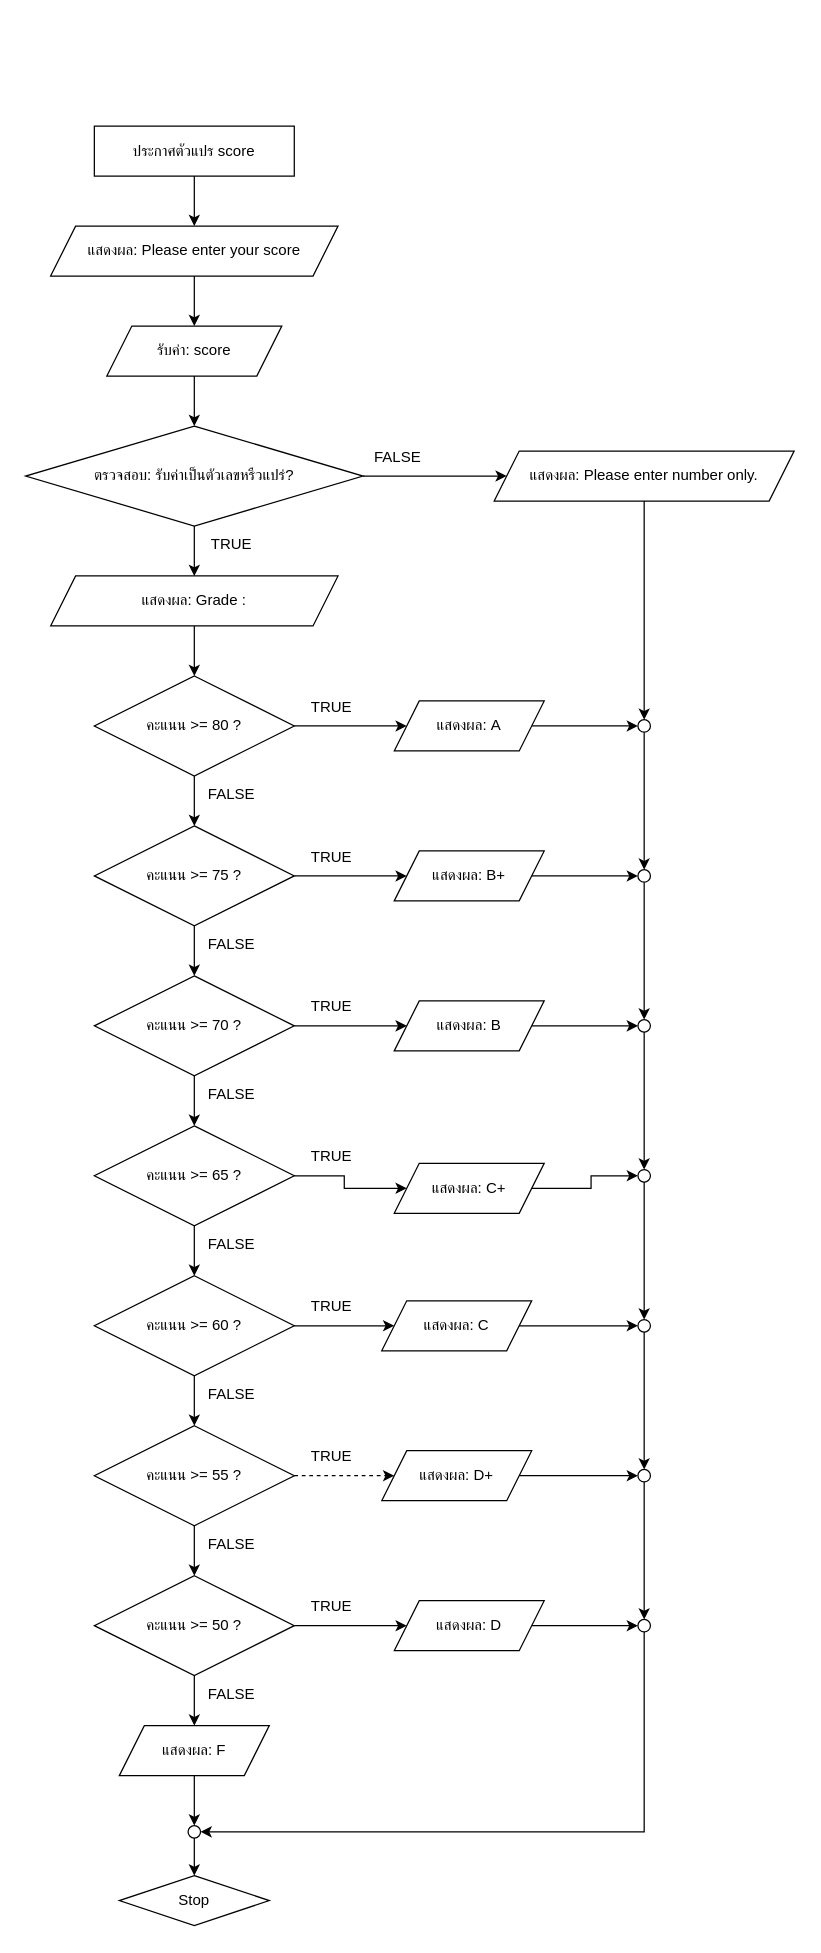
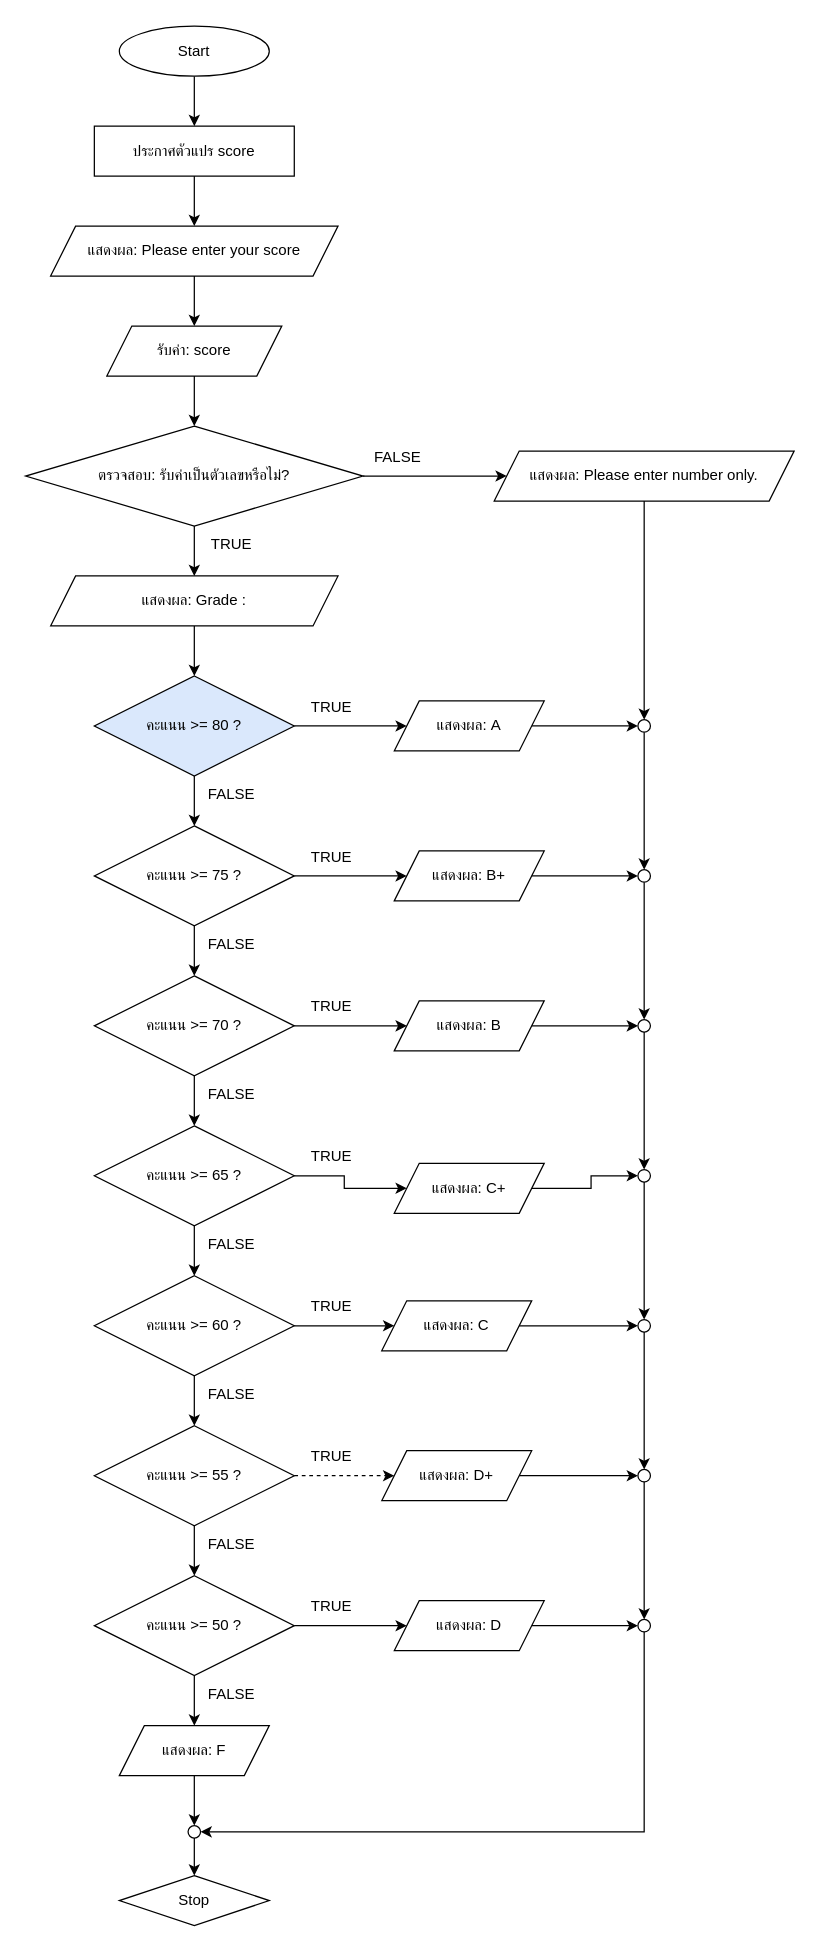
  <mxCell id="0" />
  <mxCell id="1" parent="0" />
+ <mxCell id="2" value="" style="edgeStyle=orthogonalEdgeStyle;rounded=0;orthogonalLoop=1;jettySize=auto;html=1;" edge="1" parent="1" source="3" target="30"><mxGeometry relative="1" as="geometry" /></mxCell>
+ <mxCell id="3" value="Start" style="ellipse;whiteSpace=wrap;html=1;" vertex="1" parent="1"><mxGeometry x="95" width="120" height="40" as="geometry" y="20" /></mxCell>
  <mxCell id="4" value="" style="edgeStyle=orthogonalEdgeStyle;rounded=0;orthogonalLoop=1;jettySize=auto;html=1;" edge="1" parent="1" source="6" target="36"><mxGeometry relative="1" as="geometry" /></mxCell>
  <mxCell id="5" value="" style="edgeStyle=orthogonalEdgeStyle;rounded=0;orthogonalLoop=1;jettySize=auto;html=1;" edge="1" parent="1" source="6" target="38"><mxGeometry relative="1" as="geometry" /></mxCell>
- <mxCell id="6" value="ตรวจสอบ: รับค่าเป็นตัวเลขหรืวแปร่?" style="rhombus;whiteSpace=wrap;html=1;" vertex="1" parent="1"><mxGeometry x="20" y="340" width="270" height="80" as="geometry" /></mxCell>
+ <mxCell id="6" value="ตรวจสอบ: รับค่าเป็นตัวเลขหรือไม่?" style="rhombus;whiteSpace=wrap;html=1;" vertex="1" parent="1"><mxGeometry x="20" y="340" width="270" height="80" as="geometry" /></mxCell>
  <mxCell id="7" value="" style="edgeStyle=orthogonalEdgeStyle;rounded=0;orthogonalLoop=1;jettySize=auto;html=1;" edge="1" parent="1" source="9" target="40"><mxGeometry relative="1" as="geometry" /></mxCell>
  <mxCell id="8" value="" style="edgeStyle=orthogonalEdgeStyle;rounded=0;orthogonalLoop=1;jettySize=auto;html=1;" edge="1" parent="1" source="9" target="12"><mxGeometry relative="1" as="geometry" /></mxCell>
- <mxCell id="9" value="คะแนน &gt;= 80 ?" style="rhombus;whiteSpace=wrap;html=1;" vertex="1" parent="1"><mxGeometry x="75" y="540" width="160" height="80" as="geometry" /></mxCell>
+ <mxCell id="9" value="คะแนน &gt;= 80 ?" style="rhombus;whiteSpace=wrap;html=1;fillColor=#dae8fc;" vertex="1" parent="1"><mxGeometry x="75" y="540" width="160" height="80" as="geometry" /></mxCell>
  <mxCell id="10" value="" style="edgeStyle=orthogonalEdgeStyle;rounded=0;orthogonalLoop=1;jettySize=auto;html=1;" edge="1" parent="1" source="12" target="42"><mxGeometry relative="1" as="geometry" /></mxCell>
  <mxCell id="11" value="" style="edgeStyle=orthogonalEdgeStyle;rounded=0;orthogonalLoop=1;jettySize=auto;html=1;" edge="1" parent="1" source="12" target="15"><mxGeometry relative="1" as="geometry" /></mxCell>
  <mxCell id="12" value="คะแนน &gt;= 75 ?" style="rhombus;whiteSpace=wrap;html=1;" vertex="1" parent="1"><mxGeometry x="75" y="660" width="160" height="80" as="geometry" /></mxCell>
  <mxCell id="13" value="" style="edgeStyle=orthogonalEdgeStyle;rounded=0;orthogonalLoop=1;jettySize=auto;html=1;" edge="1" parent="1" source="15" target="44"><mxGeometry relative="1" as="geometry" /></mxCell>
  <mxCell id="14" value="" style="edgeStyle=orthogonalEdgeStyle;rounded=0;orthogonalLoop=1;jettySize=auto;html=1;" edge="1" parent="1" source="15" target="18"><mxGeometry relative="1" as="geometry" /></mxCell>
  <mxCell id="15" value="คะแนน &gt;= 70 ?" style="rhombus;whiteSpace=wrap;html=1;" vertex="1" parent="1"><mxGeometry x="75" y="780" width="160" height="80" as="geometry" /></mxCell>
  <mxCell id="16" value="" style="edgeStyle=orthogonalEdgeStyle;rounded=0;orthogonalLoop=1;jettySize=auto;html=1;" edge="1" parent="1" source="18" target="46"><mxGeometry relative="1" as="geometry" /></mxCell>
  <mxCell id="17" value="" style="edgeStyle=orthogonalEdgeStyle;rounded=0;orthogonalLoop=1;jettySize=auto;html=1;" edge="1" parent="1" source="18" target="21"><mxGeometry relative="1" as="geometry" /></mxCell>
  <mxCell id="18" value="คะแนน &gt;= 65 ?" style="rhombus;whiteSpace=wrap;html=1;" vertex="1" parent="1"><mxGeometry x="75" y="900" width="160" height="80" as="geometry" /></mxCell>
  <mxCell id="19" value="" style="edgeStyle=orthogonalEdgeStyle;rounded=0;orthogonalLoop=1;jettySize=auto;html=1;" edge="1" parent="1" source="21" target="48"><mxGeometry relative="1" as="geometry" /></mxCell>
  <mxCell id="20" value="" style="edgeStyle=orthogonalEdgeStyle;rounded=0;orthogonalLoop=1;jettySize=auto;html=1;" edge="1" parent="1" source="21" target="24"><mxGeometry relative="1" as="geometry" /></mxCell>
  <mxCell id="21" value="คะแนน &gt;= 60 ?" style="rhombus;whiteSpace=wrap;html=1;" vertex="1" parent="1"><mxGeometry x="75" y="1020" width="160" height="80" as="geometry" /></mxCell>
  <mxCell id="22" value="" style="edgeStyle=orthogonalEdgeStyle;rounded=0;orthogonalLoop=1;jettySize=auto;html=1;dashed=1;" edge="1" parent="1" source="24" target="50"><mxGeometry relative="1" as="geometry" /></mxCell>
  <mxCell id="23" value="" style="edgeStyle=orthogonalEdgeStyle;rounded=0;orthogonalLoop=1;jettySize=auto;html=1;" edge="1" parent="1" source="24" target="27"><mxGeometry relative="1" as="geometry" /></mxCell>
  <mxCell id="24" value="คะแนน &gt;= 55 ?" style="rhombus;whiteSpace=wrap;html=1;" vertex="1" parent="1"><mxGeometry x="75" y="1140" width="160" height="80" as="geometry" /></mxCell>
  <mxCell id="25" value="" style="edgeStyle=orthogonalEdgeStyle;rounded=0;orthogonalLoop=1;jettySize=auto;html=1;" edge="1" parent="1" source="27" target="52"><mxGeometry relative="1" as="geometry" /></mxCell>
  <mxCell id="26" value="" style="edgeStyle=orthogonalEdgeStyle;rounded=0;orthogonalLoop=1;jettySize=auto;html=1;" edge="1" parent="1" source="27" target="54"><mxGeometry relative="1" as="geometry" /></mxCell>
  <mxCell id="27" value="คะแนน &gt;= 50 ?" style="rhombus;whiteSpace=wrap;html=1;" vertex="1" parent="1"><mxGeometry x="75" y="1260" width="160" height="80" as="geometry" /></mxCell>
  <mxCell id="28" value="Stop" style="rhombus;whiteSpace=wrap;html=1;" vertex="1" parent="1"><mxGeometry x="95" y="1500" width="120" height="40" as="geometry" /></mxCell>
  <mxCell id="29" value="" style="edgeStyle=orthogonalEdgeStyle;rounded=0;orthogonalLoop=1;jettySize=auto;html=1;" edge="1" parent="1" source="30" target="32"><mxGeometry relative="1" as="geometry" /></mxCell>
  <mxCell id="30" value="ประกาศตัวแปร score" style="parallelogram;whiteSpace=wrap;html=1;" vertex="1" parent="1"><mxGeometry x="75" y="100" width="160" height="40" as="geometry" /></mxCell>
  <mxCell id="31" value="" style="edgeStyle=orthogonalEdgeStyle;rounded=0;orthogonalLoop=1;jettySize=auto;html=1;" edge="1" parent="1" source="32" target="34"><mxGeometry relative="1" as="geometry" /></mxCell>
  <mxCell id="32" value="แสดงผล: Please enter your score" style="shape=parallelogram;perimeter=parallelogramPerimeter;whiteSpace=wrap;html=1;fixedSize=1;" vertex="1" parent="1"><mxGeometry x="40" y="180" width="230" height="40" as="geometry" /></mxCell>
  <mxCell id="33" value="" style="edgeStyle=orthogonalEdgeStyle;rounded=0;orthogonalLoop=1;jettySize=auto;html=1;" edge="1" parent="1" source="34" target="6"><mxGeometry relative="1" as="geometry" /></mxCell>
  <mxCell id="34" value="รับค่า: score" style="shape=parallelogram;perimeter=parallelogramPerimeter;whiteSpace=wrap;html=1;fixedSize=1;" vertex="1" parent="1"><mxGeometry x="85" y="260" width="140" height="40" as="geometry" /></mxCell>
  <mxCell id="35" style="edgeStyle=orthogonalEdgeStyle;rounded=0;orthogonalLoop=1;jettySize=auto;html=1;entryX=0.5;entryY=0;entryDx=0;entryDy=0;" edge="1" parent="1" source="36" target="56"><mxGeometry relative="1" as="geometry" /></mxCell>
  <mxCell id="36" value="แสดงผล: Please enter number only." style="shape=parallelogram;perimeter=parallelogramPerimeter;whiteSpace=wrap;html=1;fixedSize=1;" vertex="1" parent="1"><mxGeometry x="395" y="360" width="240" height="40" as="geometry" /></mxCell>
  <mxCell id="37" value="" style="edgeStyle=orthogonalEdgeStyle;rounded=0;orthogonalLoop=1;jettySize=auto;html=1;" edge="1" parent="1" source="38" target="9"><mxGeometry relative="1" as="geometry" /></mxCell>
  <mxCell id="38" value="แสดงผล: Grade :" style="shape=parallelogram;perimeter=parallelogramPerimeter;whiteSpace=wrap;html=1;fixedSize=1;" vertex="1" parent="1"><mxGeometry x="40" y="460" width="230" height="40" as="geometry" /></mxCell>
  <mxCell id="39" value="" style="edgeStyle=orthogonalEdgeStyle;rounded=0;orthogonalLoop=1;jettySize=auto;html=1;" edge="1" parent="1" source="40" target="56"><mxGeometry relative="1" as="geometry" /></mxCell>
  <mxCell id="40" value="แสดงผล: A" style="shape=parallelogram;perimeter=parallelogramPerimeter;whiteSpace=wrap;html=1;fixedSize=1;" vertex="1" parent="1"><mxGeometry x="315" y="560" width="120" height="40" as="geometry" /></mxCell>
  <mxCell id="41" value="" style="edgeStyle=orthogonalEdgeStyle;rounded=0;orthogonalLoop=1;jettySize=auto;html=1;" edge="1" parent="1" source="42" target="58"><mxGeometry relative="1" as="geometry" /></mxCell>
  <mxCell id="42" value="แสดงผล: B+" style="shape=parallelogram;perimeter=parallelogramPerimeter;whiteSpace=wrap;html=1;fixedSize=1;" vertex="1" parent="1"><mxGeometry x="315" y="680" width="120" height="40" as="geometry" /></mxCell>
  <mxCell id="43" value="" style="edgeStyle=orthogonalEdgeStyle;rounded=0;orthogonalLoop=1;jettySize=auto;html=1;" edge="1" parent="1" source="44" target="60"><mxGeometry relative="1" as="geometry" /></mxCell>
  <mxCell id="44" value="แสดงผล: B" style="shape=parallelogram;perimeter=parallelogramPerimeter;whiteSpace=wrap;html=1;fixedSize=1;" vertex="1" parent="1"><mxGeometry x="315" y="800" width="120" height="40" as="geometry" /></mxCell>
  <mxCell id="45" value="" style="edgeStyle=orthogonalEdgeStyle;rounded=0;orthogonalLoop=1;jettySize=auto;html=1;" edge="1" parent="1" source="46" target="62"><mxGeometry relative="1" as="geometry" /></mxCell>
  <mxCell id="46" value="แสดงผล: C+" style="shape=parallelogram;perimeter=parallelogramPerimeter;whiteSpace=wrap;html=1;fixedSize=1;" vertex="1" parent="1"><mxGeometry x="315" y="930" width="120" height="40" as="geometry" /></mxCell>
  <mxCell id="47" value="" style="edgeStyle=orthogonalEdgeStyle;rounded=0;orthogonalLoop=1;jettySize=auto;html=1;" edge="1" parent="1" source="48" target="64"><mxGeometry relative="1" as="geometry" /></mxCell>
  <mxCell id="48" value="แสดงผล: C" style="shape=parallelogram;perimeter=parallelogramPerimeter;whiteSpace=wrap;html=1;fixedSize=1;" vertex="1" parent="1"><mxGeometry x="305" y="1040" width="120" height="40" as="geometry" /></mxCell>
  <mxCell id="49" value="" style="edgeStyle=orthogonalEdgeStyle;rounded=0;orthogonalLoop=1;jettySize=auto;html=1;" edge="1" parent="1" source="50" target="66"><mxGeometry relative="1" as="geometry" /></mxCell>
  <mxCell id="50" value="แสดงผล: D+" style="shape=parallelogram;perimeter=parallelogramPerimeter;whiteSpace=wrap;html=1;fixedSize=1;" vertex="1" parent="1"><mxGeometry x="305" y="1160" width="120" height="40" as="geometry" /></mxCell>
  <mxCell id="51" value="" style="edgeStyle=orthogonalEdgeStyle;rounded=0;orthogonalLoop=1;jettySize=auto;html=1;" edge="1" parent="1" source="52" target="68"><mxGeometry relative="1" as="geometry" /></mxCell>
  <mxCell id="52" value="แสดงผล: D" style="shape=parallelogram;perimeter=parallelogramPerimeter;whiteSpace=wrap;html=1;fixedSize=1;" vertex="1" parent="1"><mxGeometry x="315" y="1280" width="120" height="40" as="geometry" /></mxCell>
  <mxCell id="53" value="" style="edgeStyle=orthogonalEdgeStyle;rounded=0;orthogonalLoop=1;jettySize=auto;html=1;" edge="1" parent="1" source="54" target="70"><mxGeometry relative="1" as="geometry" /></mxCell>
  <mxCell id="54" value="แสดงผล: F" style="shape=parallelogram;perimeter=parallelogramPerimeter;whiteSpace=wrap;html=1;fixedSize=1;" vertex="1" parent="1"><mxGeometry x="95" y="1380" width="120" height="40" as="geometry" /></mxCell>
  <mxCell id="55" value="" style="edgeStyle=orthogonalEdgeStyle;rounded=0;orthogonalLoop=1;jettySize=auto;html=1;" edge="1" parent="1" source="56" target="58"><mxGeometry relative="1" as="geometry" /></mxCell>
  <mxCell id="56" value="" style="ellipse;whiteSpace=wrap;html=1;aspect=fixed;" vertex="1" parent="1"><mxGeometry x="510" y="575" width="10" height="10" as="geometry" /></mxCell>
  <mxCell id="57" value="" style="edgeStyle=orthogonalEdgeStyle;rounded=0;orthogonalLoop=1;jettySize=auto;html=1;" edge="1" parent="1" source="58" target="60"><mxGeometry relative="1" as="geometry" /></mxCell>
  <mxCell id="58" value="" style="ellipse;whiteSpace=wrap;html=1;aspect=fixed;" vertex="1" parent="1"><mxGeometry x="510" y="695" width="10" height="10" as="geometry" /></mxCell>
  <mxCell id="59" value="" style="edgeStyle=orthogonalEdgeStyle;rounded=0;orthogonalLoop=1;jettySize=auto;html=1;" edge="1" parent="1" source="60" target="62"><mxGeometry relative="1" as="geometry" /></mxCell>
  <mxCell id="60" value="" style="ellipse;whiteSpace=wrap;html=1;aspect=fixed;" vertex="1" parent="1"><mxGeometry x="510" y="815" width="10" height="10" as="geometry" /></mxCell>
  <mxCell id="61" value="" style="edgeStyle=orthogonalEdgeStyle;rounded=0;orthogonalLoop=1;jettySize=auto;html=1;" edge="1" parent="1" source="62" target="64"><mxGeometry relative="1" as="geometry" /></mxCell>
  <mxCell id="62" value="" style="ellipse;whiteSpace=wrap;html=1;aspect=fixed;" vertex="1" parent="1"><mxGeometry x="510" y="935" width="10" height="10" as="geometry" /></mxCell>
  <mxCell id="63" value="" style="edgeStyle=orthogonalEdgeStyle;rounded=0;orthogonalLoop=1;jettySize=auto;html=1;" edge="1" parent="1" source="64" target="66"><mxGeometry relative="1" as="geometry" /></mxCell>
  <mxCell id="64" value="" style="ellipse;whiteSpace=wrap;html=1;aspect=fixed;" vertex="1" parent="1"><mxGeometry x="510" y="1055" width="10" height="10" as="geometry" /></mxCell>
  <mxCell id="65" value="" style="edgeStyle=orthogonalEdgeStyle;rounded=0;orthogonalLoop=1;jettySize=auto;html=1;" edge="1" parent="1" source="66" target="68"><mxGeometry relative="1" as="geometry" /></mxCell>
  <mxCell id="66" value="" style="ellipse;whiteSpace=wrap;html=1;aspect=fixed;" vertex="1" parent="1"><mxGeometry x="510" y="1175" width="10" height="10" as="geometry" /></mxCell>
  <mxCell id="67" style="edgeStyle=orthogonalEdgeStyle;rounded=0;orthogonalLoop=1;jettySize=auto;html=1;entryX=1;entryY=0.5;entryDx=0;entryDy=0;" edge="1" parent="1" source="68" target="70"><mxGeometry relative="1" as="geometry"><Array as="points"><mxPoint x="515" y="1465" /></Array></mxGeometry></mxCell>
  <mxCell id="68" value="" style="ellipse;whiteSpace=wrap;html=1;aspect=fixed;" vertex="1" parent="1"><mxGeometry x="510" y="1295" width="10" height="10" as="geometry" /></mxCell>
  <mxCell id="69" value="" style="edgeStyle=orthogonalEdgeStyle;rounded=0;orthogonalLoop=1;jettySize=auto;html=1;" edge="1" parent="1" source="70" target="28"><mxGeometry relative="1" as="geometry" /></mxCell>
  <mxCell id="70" value="" style="ellipse;whiteSpace=wrap;html=1;aspect=fixed;" vertex="1" parent="1"><mxGeometry x="150" y="1460" width="10" height="10" as="geometry" /></mxCell>
  <mxCell id="71" value="TRUE" style="text;html=1;align=center;verticalAlign=middle;whiteSpace=wrap;rounded=0;" vertex="1" parent="1"><mxGeometry x="155" y="420" width="60" height="30" as="geometry" /></mxCell>
  <mxCell id="72" value="FALSE" style="text;html=1;align=center;verticalAlign=middle;whiteSpace=wrap;rounded=0;" vertex="1" parent="1"><mxGeometry x="288" y="350" width="60" height="30" as="geometry" /></mxCell>
  <mxCell id="73" value="FALSE" style="text;html=1;align=center;verticalAlign=middle;whiteSpace=wrap;rounded=0;" vertex="1" parent="1"><mxGeometry x="155" y="620" width="60" height="30" as="geometry" /></mxCell>
  <mxCell id="74" value="TRUE" style="text;html=1;align=center;verticalAlign=middle;whiteSpace=wrap;rounded=0;" vertex="1" parent="1"><mxGeometry x="235" y="550" width="60" height="30" as="geometry" /></mxCell>
  <mxCell id="75" value="FALSE" style="text;html=1;align=center;verticalAlign=middle;whiteSpace=wrap;rounded=0;" vertex="1" parent="1"><mxGeometry x="155" y="740" width="60" height="30" as="geometry" /></mxCell>
  <mxCell id="76" value="TRUE" style="text;html=1;align=center;verticalAlign=middle;whiteSpace=wrap;rounded=0;" vertex="1" parent="1"><mxGeometry x="235" y="670" width="60" height="30" as="geometry" /></mxCell>
  <mxCell id="77" value="FALSE" style="text;html=1;align=center;verticalAlign=middle;whiteSpace=wrap;rounded=0;" vertex="1" parent="1"><mxGeometry x="155" y="860" width="60" height="30" as="geometry" /></mxCell>
  <mxCell id="78" value="TRUE" style="text;html=1;align=center;verticalAlign=middle;whiteSpace=wrap;rounded=0;" vertex="1" parent="1"><mxGeometry x="235" y="790" width="60" height="30" as="geometry" /></mxCell>
  <mxCell id="79" value="FALSE" style="text;html=1;align=center;verticalAlign=middle;whiteSpace=wrap;rounded=0;" vertex="1" parent="1"><mxGeometry x="155" y="980" width="60" height="30" as="geometry" /></mxCell>
  <mxCell id="80" value="TRUE" style="text;html=1;align=center;verticalAlign=middle;whiteSpace=wrap;rounded=0;" vertex="1" parent="1"><mxGeometry x="235" y="910" width="60" height="30" as="geometry" /></mxCell>
  <mxCell id="81" value="FALSE" style="text;html=1;align=center;verticalAlign=middle;whiteSpace=wrap;rounded=0;" vertex="1" parent="1"><mxGeometry x="155" y="1100" width="60" height="30" as="geometry" /></mxCell>
  <mxCell id="82" value="TRUE" style="text;html=1;align=center;verticalAlign=middle;whiteSpace=wrap;rounded=0;" vertex="1" parent="1"><mxGeometry x="235" y="1030" width="60" height="30" as="geometry" /></mxCell>
  <mxCell id="83" value="FALSE" style="text;html=1;align=center;verticalAlign=middle;whiteSpace=wrap;rounded=0;" vertex="1" parent="1"><mxGeometry x="155" y="1220" width="60" height="30" as="geometry" /></mxCell>
  <mxCell id="84" value="TRUE" style="text;html=1;align=center;verticalAlign=middle;whiteSpace=wrap;rounded=0;" vertex="1" parent="1"><mxGeometry x="235" y="1150" width="60" height="30" as="geometry" /></mxCell>
  <mxCell id="85" value="FALSE" style="text;html=1;align=center;verticalAlign=middle;whiteSpace=wrap;rounded=0;" vertex="1" parent="1"><mxGeometry x="155" y="1340" width="60" height="30" as="geometry" /></mxCell>
  <mxCell id="86" value="TRUE" style="text;html=1;align=center;verticalAlign=middle;whiteSpace=wrap;rounded=0;" vertex="1" parent="1"><mxGeometry x="235" y="1270" width="60" height="30" as="geometry" /></mxCell>
